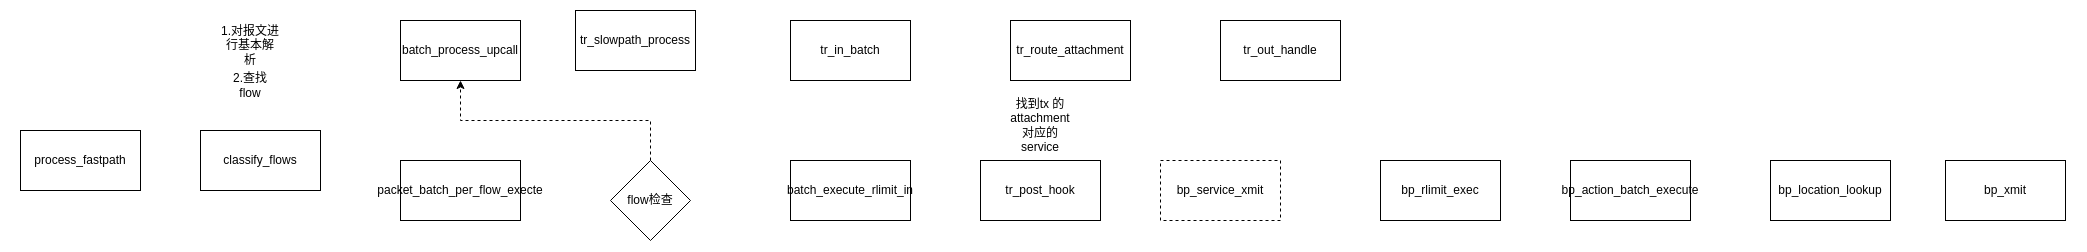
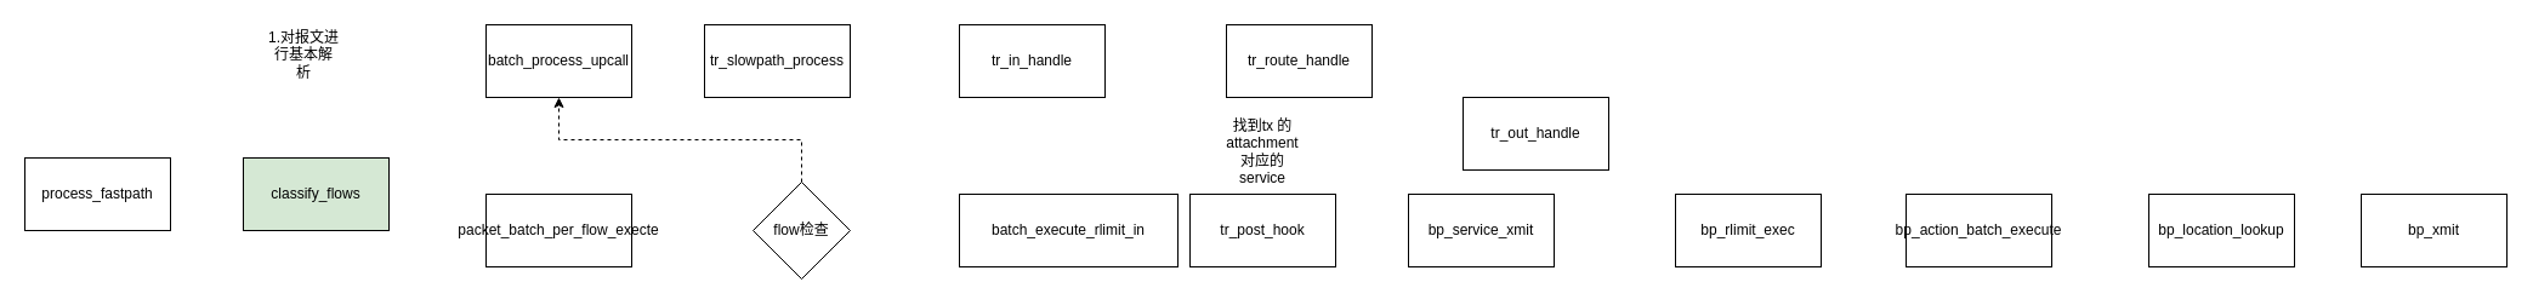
  <mxCell id="0" />
  <mxCell id="1" parent="0" />
  <mxCell id="2" value="process_fastpath" style="rounded=0;whiteSpace=wrap;html=1;" vertex="1" parent="1"><mxGeometry x="20" y="130" width="120" height="60" as="geometry" /></mxCell>
- <mxCell id="3" value="classify_flows" style="rounded=0;whiteSpace=wrap;html=1;" vertex="1" parent="1"><mxGeometry x="200" y="130" width="120" height="60" as="geometry" /></mxCell>
+ <mxCell id="3" value="classify_flows" style="rounded=0;whiteSpace=wrap;html=1;fillColor=#d5e8d4;" vertex="1" parent="1"><mxGeometry x="200" y="130" width="120" height="60" as="geometry" /></mxCell>
  <mxCell id="4" value="1.对报文进行基本解析" style="text;html=1;strokeColor=none;fillColor=none;align=center;verticalAlign=middle;whiteSpace=wrap;rounded=0;" vertex="1" parent="1"><mxGeometry x="220" y="30" width="60" height="30" as="geometry" /></mxCell>
- <mxCell id="5" value="2.查找 flow" style="text;html=1;strokeColor=none;fillColor=none;align=center;verticalAlign=middle;whiteSpace=wrap;rounded=0;" vertex="1" parent="1"><mxGeometry x="220" y="70" width="60" height="30" as="geometry" /></mxCell>
  <mxCell id="6" value="batch_process_upcall" style="rounded=0;whiteSpace=wrap;html=1;" vertex="1" parent="1"><mxGeometry x="400" y="20" width="120" height="60" as="geometry" /></mxCell>
  <mxCell id="7" value="packet_batch_per_flow_execte" style="rounded=0;whiteSpace=wrap;html=1;" vertex="1" parent="1"><mxGeometry x="400" y="160" width="120" height="60" as="geometry" /></mxCell>
  <mxCell id="8" style="edgeStyle=orthogonalEdgeStyle;rounded=0;orthogonalLoop=1;jettySize=auto;html=1;exitX=0.5;exitY=0;exitDx=0;exitDy=0;entryX=0.5;entryY=1;entryDx=0;entryDy=0;dashed=1;" edge="1" parent="1" source="9" target="6"><mxGeometry relative="1" as="geometry" /></mxCell>
- <mxCell id="9" value="flow检查" style="rhombus;whiteSpace=wrap;html=1;" vertex="1" parent="1"><mxGeometry x="610" y="160" width="80" height="80" as="geometry" /></mxCell>
- <mxCell id="10" value="batch_execute_rlimit_in" style="rounded=0;whiteSpace=wrap;html=1;" vertex="1" parent="1"><mxGeometry x="790" y="160" width="120" height="60" as="geometry" /></mxCell>
+ <mxCell id="9" value="flow检查" style="rhombus;whiteSpace=wrap;html=1;" vertex="1" parent="1"><mxGeometry x="620" y="150" width="80" height="80" as="geometry" /></mxCell>
+ <mxCell id="10" value="batch_execute_rlimit_in" style="rounded=0;whiteSpace=wrap;html=1;" vertex="1" parent="1"><mxGeometry x="790" y="160" width="180" height="60" as="geometry" /></mxCell>
  <mxCell id="11" value="tr_post_hook" style="rounded=0;whiteSpace=wrap;html=1;" vertex="1" parent="1"><mxGeometry x="980" y="160" width="120" height="60" as="geometry" /></mxCell>
- <mxCell id="12" value="bp_service_xmit" style="rounded=0;whiteSpace=wrap;html=1;dashed=1;" vertex="1" parent="1"><mxGeometry x="1160" y="160" width="120" height="60" as="geometry" /></mxCell>
+ <mxCell id="12" value="bp_service_xmit" style="rounded=0;whiteSpace=wrap;html=1;" vertex="1" parent="1"><mxGeometry x="1160" y="160" width="120" height="60" as="geometry" /></mxCell>
  <mxCell id="13" value="bp_rlimit_exec" style="rounded=0;whiteSpace=wrap;html=1;" vertex="1" parent="1"><mxGeometry x="1380" y="160" width="120" height="60" as="geometry" /></mxCell>
  <mxCell id="14" value="bp_action_batch_execute" style="rounded=0;whiteSpace=wrap;html=1;" vertex="1" parent="1"><mxGeometry x="1570" y="160" width="120" height="60" as="geometry" /></mxCell>
  <mxCell id="15" value="bp_location_lookup" style="rounded=0;whiteSpace=wrap;html=1;" vertex="1" parent="1"><mxGeometry x="1770" y="160" width="120" height="60" as="geometry" /></mxCell>
  <mxCell id="16" value="bp_xmit" style="rounded=0;whiteSpace=wrap;html=1;" vertex="1" parent="1"><mxGeometry x="1945" y="160" width="120" height="60" as="geometry" /></mxCell>
  <mxCell id="17" value="找到tx 的 attachment 对应的 service" style="text;html=1;strokeColor=none;fillColor=none;align=center;verticalAlign=middle;whiteSpace=wrap;rounded=0;" vertex="1" parent="1"><mxGeometry x="1010" y="110" width="60" height="30" as="geometry" /></mxCell>
- <mxCell id="18" value="tr_slowpath_process" style="rounded=0;whiteSpace=wrap;html=1;" vertex="1" parent="1"><mxGeometry x="575" y="10" width="120" height="60" as="geometry" /></mxCell>
- <mxCell id="19" value="tr_in_batch" style="rounded=0;whiteSpace=wrap;html=1;" vertex="1" parent="1"><mxGeometry x="790" y="20" width="120" height="60" as="geometry" /></mxCell>
- <mxCell id="20" value="tr_route_attachment" style="rounded=0;whiteSpace=wrap;html=1;" vertex="1" parent="1"><mxGeometry x="1010" y="20" width="120" height="60" as="geometry" /></mxCell>
- <mxCell id="21" value="tr_out_handle" style="rounded=0;whiteSpace=wrap;html=1;" vertex="1" parent="1"><mxGeometry x="1220" y="20" width="120" height="60" as="geometry" /></mxCell>
+ <mxCell id="18" value="tr_slowpath_process" style="rounded=0;whiteSpace=wrap;html=1;" vertex="1" parent="1"><mxGeometry x="580" y="20" width="120" height="60" as="geometry" /></mxCell>
+ <mxCell id="19" value="tr_in_handle" style="rounded=0;whiteSpace=wrap;html=1;" vertex="1" parent="1"><mxGeometry x="790" y="20" width="120" height="60" as="geometry" /></mxCell>
+ <mxCell id="20" value="tr_route_handle" style="rounded=0;whiteSpace=wrap;html=1;" vertex="1" parent="1"><mxGeometry x="1010" y="20" width="120" height="60" as="geometry" /></mxCell>
+ <mxCell id="21" value="tr_out_handle" style="rounded=0;whiteSpace=wrap;html=1;" vertex="1" parent="1"><mxGeometry x="1205" y="80" width="120" height="60" as="geometry" /></mxCell>
